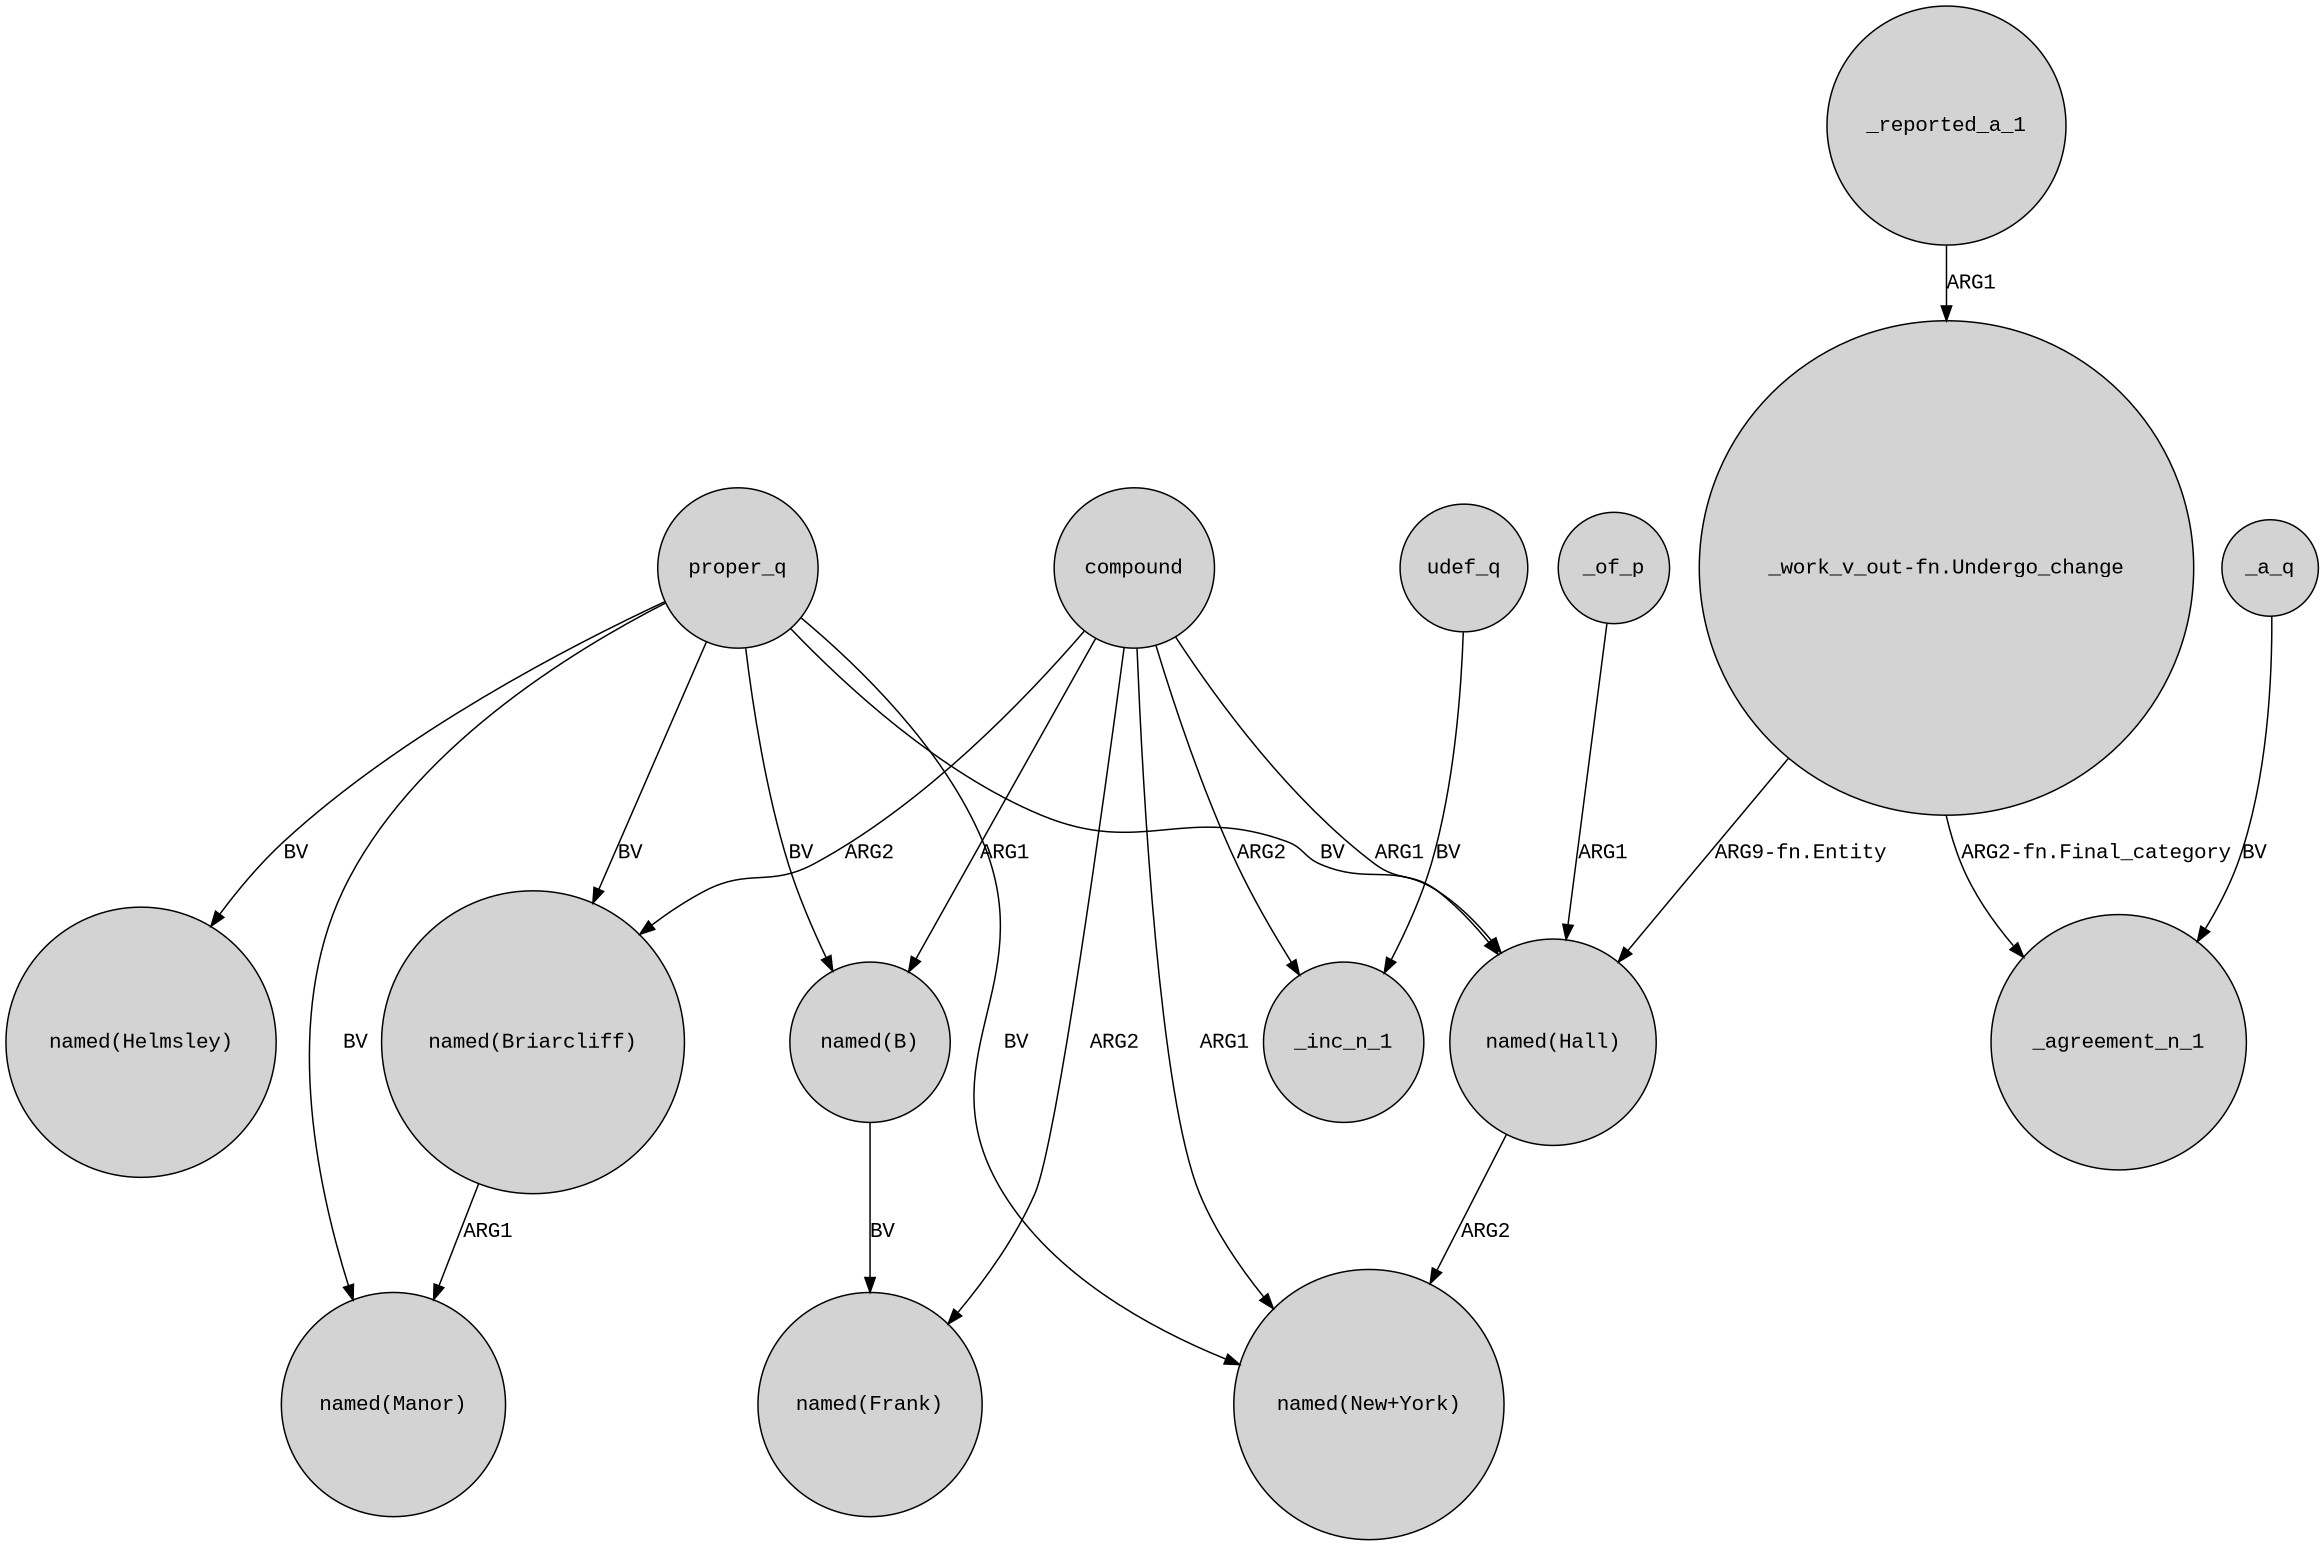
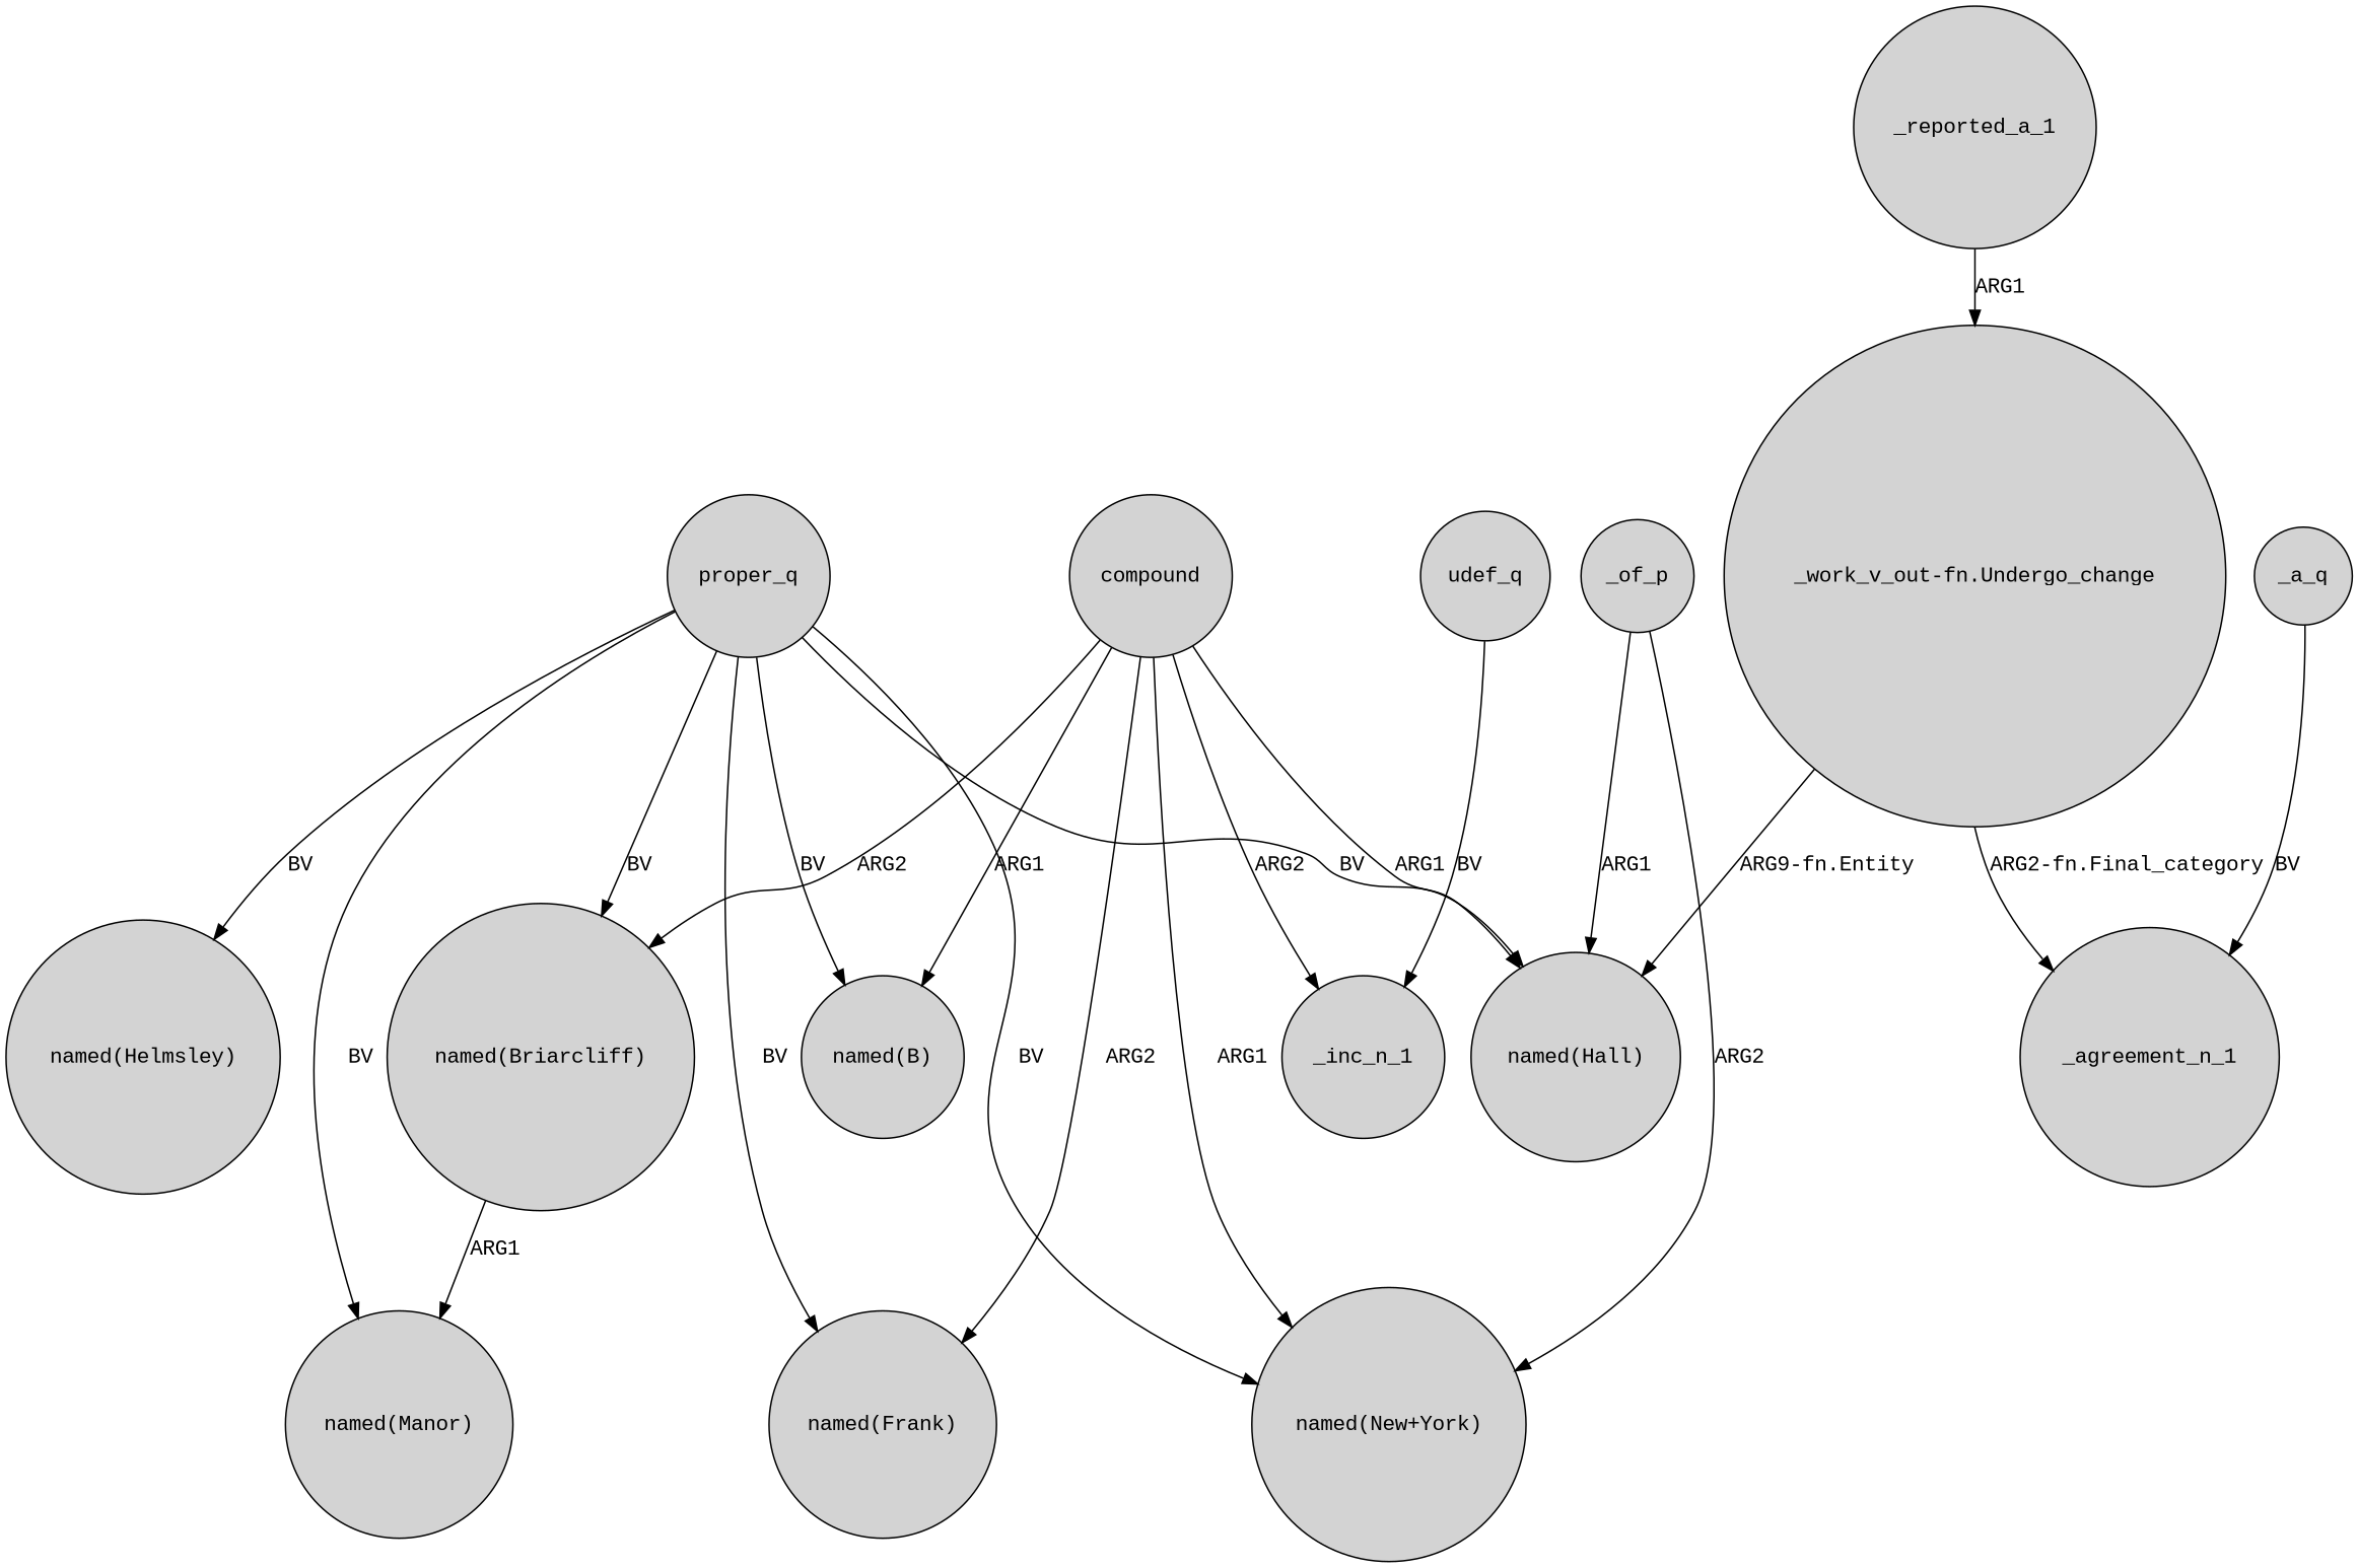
  digraph {
    fontname="Liberation Mono"
    node [fontname="Liberation Mono" shape=circle style=filled]
    edge [fontname="Liberation Mono"]
    proper_q
    "named(Helmsley)"
    "named(Manor)"
    "named(New+York)"
    "named(Frank)"
    "named(B)"
    "named(Hall)"
    "named(Briarcliff)"
    _reported_a_1
    "_work_v_out-fn.Undergo_change"
    _agreement_n_1
    compound
    _inc_n_1
    _of_p
    udef_q
    _a_q
    proper_q -> "named(Helmsley)" [label=BV]
    proper_q -> "named(Manor)" [label=BV]
    proper_q -> "named(New+York)" [label=BV]
-   "named(B)" -> "named(Frank)" [label=BV]
+   proper_q -> "named(Frank)" [label=BV]
    proper_q -> "named(B)" [label=BV]
    proper_q -> "named(Hall)" [label=BV]
    proper_q -> "named(Briarcliff)" [label=BV]
    "named(Briarcliff)" -> "named(Manor)" [label=ARG1]
    _reported_a_1 -> "_work_v_out-fn.Undergo_change" [label=ARG1]
    "_work_v_out-fn.Undergo_change" -> "named(Hall)" [label="ARG9-fn.Entity"]
    "_work_v_out-fn.Undergo_change" -> _agreement_n_1 [label="ARG2-fn.Final_category"]
    compound -> "named(New+York)" [label=ARG1]
    compound -> "named(Frank)" [label=ARG2]
    compound -> "named(B)" [label=ARG1]
    compound -> "named(Hall)" [label=ARG1]
    compound -> "named(Briarcliff)" [label=ARG2]
    compound -> _inc_n_1 [label=ARG2]
-   "named(Hall)" -> "named(New+York)" [label=ARG2]
+   _of_p -> "named(New+York)" [label=ARG2]
    _of_p -> "named(Hall)" [label=ARG1]
    udef_q -> _inc_n_1 [label=BV]
    _a_q -> _agreement_n_1 [label=BV]
  }
